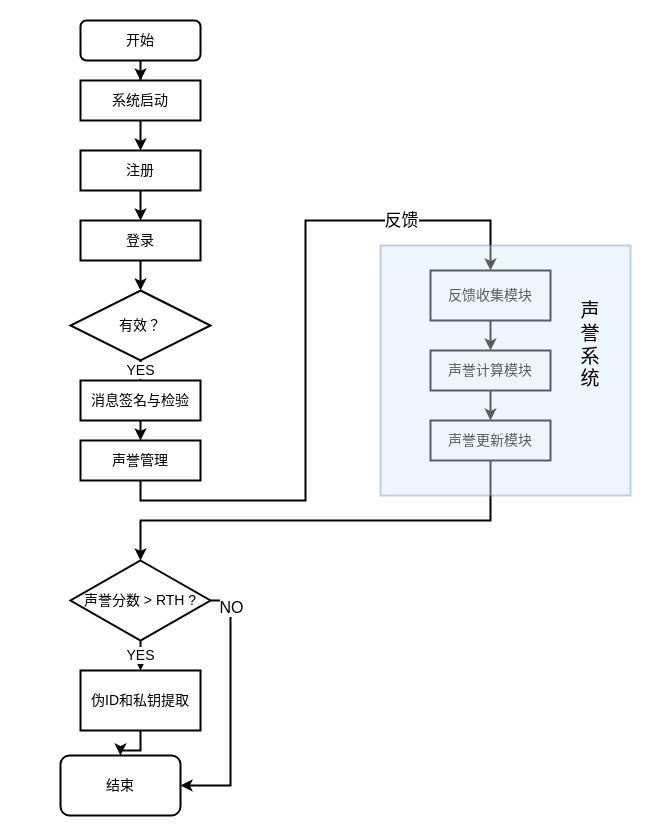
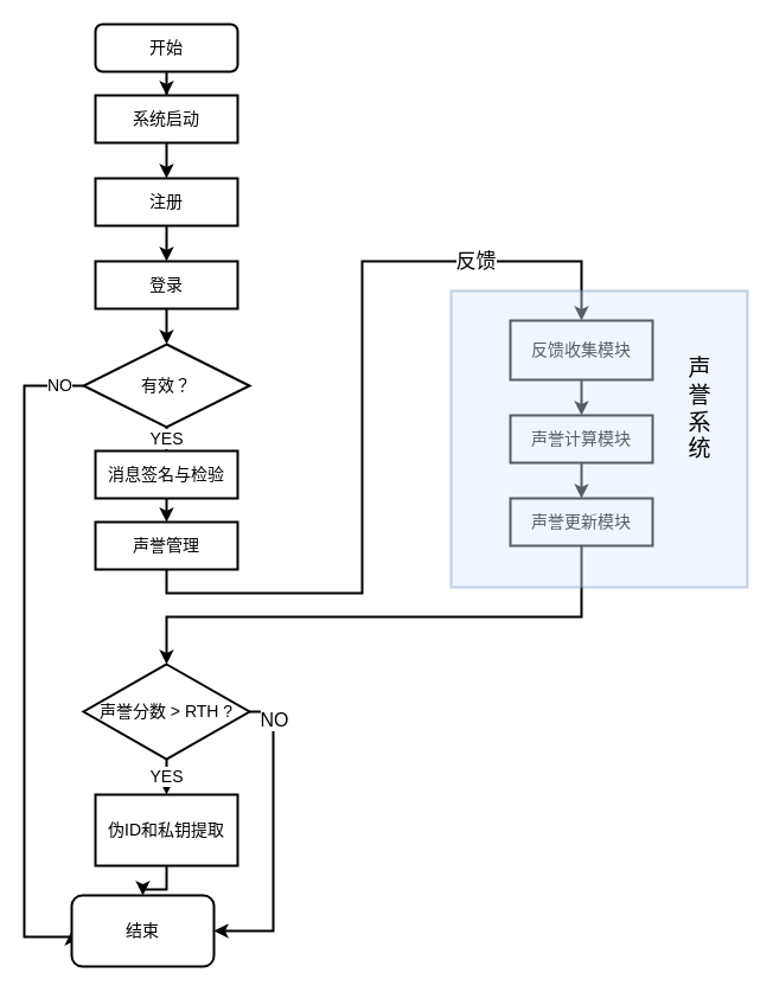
  <mxCell id="0" />
  <mxCell id="1" parent="0" />
  <mxCell id="2" style="edgeStyle=orthogonalEdgeStyle;rounded=0;orthogonalLoop=1;jettySize=auto;html=1;exitX=0.5;exitY=1;exitDx=0;exitDy=0;fontSize=14;strokeWidth=2;" edge="1" parent="1" source="3" target="5"><mxGeometry relative="1" as="geometry" /></mxCell>
  <mxCell id="3" value="开始" style="rounded=1;whiteSpace=wrap;html=1;fontSize=14;strokeColor=default;strokeWidth=2;" vertex="1" parent="1"><mxGeometry x="80" y="20" width="120" height="40" as="geometry" /></mxCell>
  <mxCell id="4" style="edgeStyle=orthogonalEdgeStyle;rounded=0;orthogonalLoop=1;jettySize=auto;html=1;exitX=0.5;exitY=1;exitDx=0;exitDy=0;fontSize=14;strokeWidth=2;" edge="1" parent="1" source="5" target="7"><mxGeometry relative="1" as="geometry" /></mxCell>
  <mxCell id="5" value="系统启动" style="rounded=0;whiteSpace=wrap;html=1;fontSize=14;strokeWidth=2;" vertex="1" parent="1"><mxGeometry x="80" y="80" width="120" height="40" as="geometry" /></mxCell>
  <mxCell id="6" style="edgeStyle=orthogonalEdgeStyle;rounded=0;orthogonalLoop=1;jettySize=auto;html=1;exitX=0.5;exitY=1;exitDx=0;exitDy=0;fontSize=14;strokeWidth=2;" edge="1" parent="1" source="7" target="9"><mxGeometry relative="1" as="geometry" /></mxCell>
  <mxCell id="7" value="注册" style="rounded=0;whiteSpace=wrap;html=1;fontSize=14;strokeWidth=2;" vertex="1" parent="1"><mxGeometry x="80" y="150" width="120" height="40" as="geometry" /></mxCell>
  <mxCell id="8" style="edgeStyle=orthogonalEdgeStyle;rounded=0;orthogonalLoop=1;jettySize=auto;html=1;exitX=0.5;exitY=1;exitDx=0;exitDy=0;fontSize=14;strokeWidth=2;" edge="1" parent="1" source="9" target="12"><mxGeometry relative="1" as="geometry" /></mxCell>
  <mxCell id="9" value="登录" style="rounded=0;whiteSpace=wrap;html=1;fontSize=14;strokeWidth=2;" vertex="1" parent="1"><mxGeometry x="80" y="220" width="120" height="40" as="geometry" /></mxCell>
  <mxCell id="10" value="YES" style="edgeStyle=orthogonalEdgeStyle;rounded=0;orthogonalLoop=1;jettySize=auto;html=1;exitX=0.5;exitY=1;exitDx=0;exitDy=0;fontSize=14;strokeWidth=2;" edge="1" parent="1" source="12" target="14"><mxGeometry relative="1" as="geometry" /></mxCell>
+ <mxCell id="11" value="NO" style="edgeStyle=orthogonalEdgeStyle;rounded=0;orthogonalLoop=1;jettySize=auto;html=1;exitX=0;exitY=0.5;exitDx=0;exitDy=0;entryX=0;entryY=0.5;entryDx=0;entryDy=0;fontSize=14;strokeWidth=2;" edge="1" parent="1" source="12" target="30"><mxGeometry x="-0.93" relative="1" as="geometry"><Array as="points"><mxPoint x="20" y="325" /><mxPoint x="20" y="790" /></Array><mxPoint as="offset" /></mxGeometry></mxCell>
  <mxCell id="12" value="有效？" style="rhombus;whiteSpace=wrap;html=1;fontSize=14;strokeWidth=2;" vertex="1" parent="1"><mxGeometry x="70" y="290" width="140" height="70" as="geometry" /></mxCell>
  <mxCell id="13" style="edgeStyle=orthogonalEdgeStyle;rounded=0;orthogonalLoop=1;jettySize=auto;html=1;exitX=0.5;exitY=1;exitDx=0;exitDy=0;entryX=0.5;entryY=0;entryDx=0;entryDy=0;fontSize=14;strokeWidth=2;" edge="1" parent="1" source="14" target="17"><mxGeometry relative="1" as="geometry" /></mxCell>
  <mxCell id="14" value="消息签名与检验" style="rounded=0;whiteSpace=wrap;html=1;fontSize=14;strokeWidth=2;" vertex="1" parent="1"><mxGeometry x="80" y="380" width="120" height="40" as="geometry" /></mxCell>
  <mxCell id="15" style="edgeStyle=orthogonalEdgeStyle;rounded=0;orthogonalLoop=1;jettySize=auto;html=1;exitX=0.5;exitY=1;exitDx=0;exitDy=0;entryX=0.5;entryY=0;entryDx=0;entryDy=0;fontSize=14;strokeWidth=2;" edge="1" parent="1" source="17" target="19"><mxGeometry relative="1" as="geometry"><Array as="points"><mxPoint x="140" y="500" /><mxPoint x="305" y="500" /><mxPoint x="305" y="220" /><mxPoint x="490" y="220" /></Array></mxGeometry></mxCell>
  <mxCell id="16" value="反馈" style="edgeLabel;html=1;align=center;verticalAlign=middle;resizable=0;points=[];fontSize=17;" vertex="1" connectable="0" parent="15"><mxGeometry x="0.668" y="1" relative="1" as="geometry"><mxPoint x="-24" y="1" as="offset" /></mxGeometry></mxCell>
  <mxCell id="17" value="声誉管理" style="rounded=0;whiteSpace=wrap;html=1;fontSize=14;strokeWidth=2;" vertex="1" parent="1"><mxGeometry x="80" y="440" width="120" height="40" as="geometry" /></mxCell>
  <mxCell id="18" style="edgeStyle=orthogonalEdgeStyle;rounded=0;orthogonalLoop=1;jettySize=auto;html=1;exitX=0.5;exitY=1;exitDx=0;exitDy=0;fontSize=14;strokeWidth=2;" edge="1" parent="1" source="19" target="21"><mxGeometry relative="1" as="geometry" /></mxCell>
  <mxCell id="19" value="反馈收集模块" style="rounded=0;whiteSpace=wrap;html=1;fontSize=14;strokeWidth=2;" vertex="1" parent="1"><mxGeometry x="430" y="270" width="120" height="50" as="geometry" /></mxCell>
  <mxCell id="20" style="edgeStyle=orthogonalEdgeStyle;rounded=0;orthogonalLoop=1;jettySize=auto;html=1;exitX=0.5;exitY=1;exitDx=0;exitDy=0;fontSize=14;strokeWidth=2;" edge="1" parent="1" source="21" target="23"><mxGeometry relative="1" as="geometry" /></mxCell>
  <mxCell id="21" value="声誉计算模块" style="rounded=0;whiteSpace=wrap;html=1;fontSize=14;strokeWidth=2;" vertex="1" parent="1"><mxGeometry x="430" y="350" width="120" height="40" as="geometry" /></mxCell>
  <mxCell id="22" style="edgeStyle=orthogonalEdgeStyle;rounded=0;orthogonalLoop=1;jettySize=auto;html=1;exitX=0.5;exitY=1;exitDx=0;exitDy=0;fontSize=14;strokeWidth=2;" edge="1" parent="1" source="23" target="27"><mxGeometry relative="1" as="geometry"><Array as="points"><mxPoint x="490" y="520" /><mxPoint x="140" y="520" /></Array></mxGeometry></mxCell>
  <mxCell id="23" value="声誉更新模块" style="rounded=0;whiteSpace=wrap;html=1;fontSize=14;strokeWidth=2;" vertex="1" parent="1"><mxGeometry x="430" y="420" width="120" height="40" as="geometry" /></mxCell>
  <mxCell id="24" value="YES" style="edgeStyle=orthogonalEdgeStyle;rounded=0;orthogonalLoop=1;jettySize=auto;html=1;exitX=0.5;exitY=1;exitDx=0;exitDy=0;fontSize=14;strokeWidth=2;" edge="1" parent="1" source="27" target="29"><mxGeometry relative="1" as="geometry" /></mxCell>
  <mxCell id="25" style="edgeStyle=orthogonalEdgeStyle;rounded=0;orthogonalLoop=1;jettySize=auto;html=1;exitX=1;exitY=0.5;exitDx=0;exitDy=0;entryX=1;entryY=0.5;entryDx=0;entryDy=0;fontSize=14;strokeWidth=2;" edge="1" parent="1" source="27" target="30"><mxGeometry relative="1" as="geometry" /></mxCell>
  <mxCell id="26" value="NO" style="edgeLabel;html=1;align=center;verticalAlign=middle;resizable=0;points=[];fontSize=16;" vertex="1" connectable="0" parent="25"><mxGeometry x="-0.249" y="1" relative="1" as="geometry"><mxPoint x="-1" y="-70" as="offset" /></mxGeometry></mxCell>
  <mxCell id="27" value="声誉分数 &amp;gt; RTH ?" style="rhombus;whiteSpace=wrap;html=1;fontSize=14;strokeWidth=2;" vertex="1" parent="1"><mxGeometry x="70" y="560" width="140" height="80" as="geometry" /></mxCell>
  <mxCell id="28" style="edgeStyle=orthogonalEdgeStyle;rounded=0;orthogonalLoop=1;jettySize=auto;html=1;exitX=0.5;exitY=1;exitDx=0;exitDy=0;fontSize=14;strokeWidth=2;" edge="1" parent="1" source="29" target="30"><mxGeometry relative="1" as="geometry" /></mxCell>
  <mxCell id="29" value="伪ID和私钥提取" style="rounded=0;whiteSpace=wrap;html=1;fontSize=14;strokeWidth=2;" vertex="1" parent="1"><mxGeometry x="80" y="670" width="120" height="60" as="geometry" /></mxCell>
  <mxCell id="30" value="结束" style="rounded=1;whiteSpace=wrap;html=1;fontSize=14;strokeWidth=2;" vertex="1" parent="1"><mxGeometry x="60" y="755" width="120" height="60" as="geometry" /></mxCell>
  <mxCell id="31" value="" style="rounded=0;whiteSpace=wrap;html=1;fillColor=#dae8fc;fontSize=14;strokeWidth=2;strokeColor=#6c8ebf;opacity=40;" vertex="1" parent="1"><mxGeometry x="380" y="245" width="250" height="250" as="geometry" /></mxCell>
  <mxCell id="32" value="声誉系统" style="text;html=1;strokeColor=none;fillColor=none;align=center;verticalAlign=middle;whiteSpace=wrap;rounded=0;fontSize=19;strokeWidth=2;" vertex="1" parent="1"><mxGeometry x="580" y="265" width="20" height="160" as="geometry" /></mxCell>
